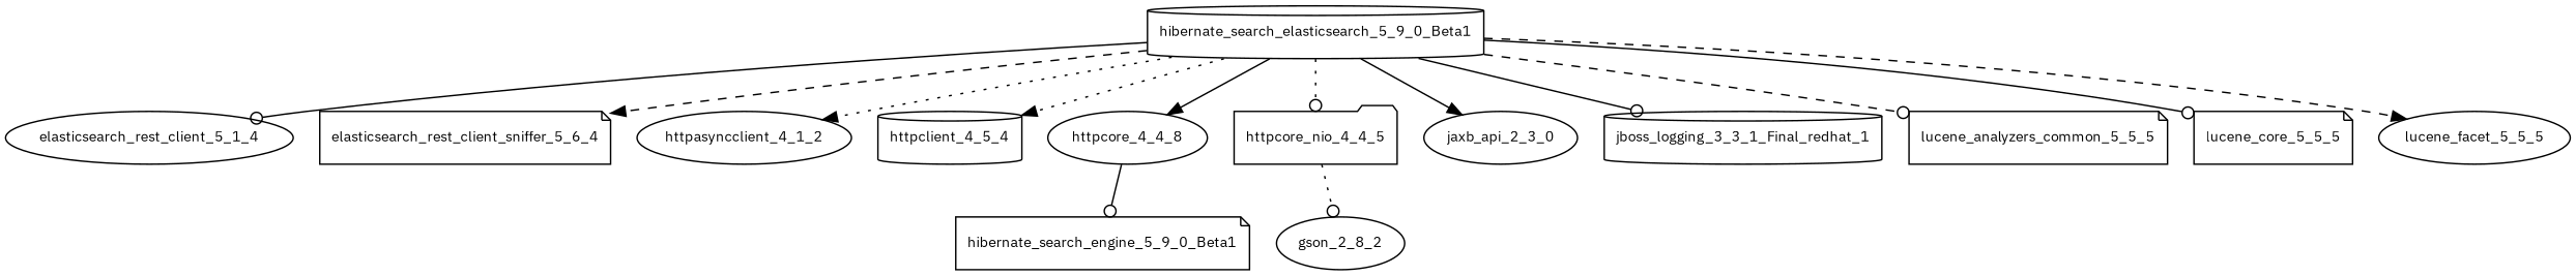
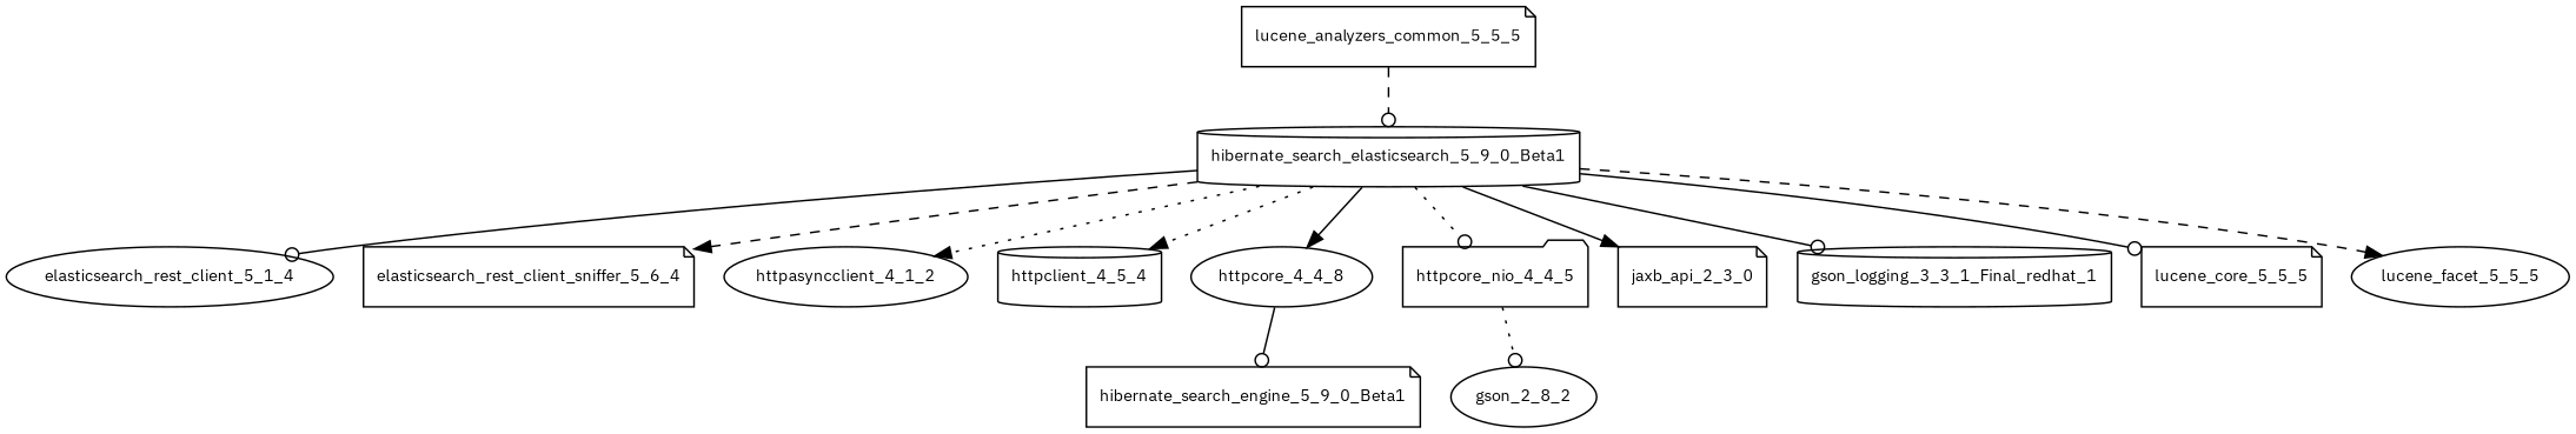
  digraph {
    fontname="IBM Plex Sans"
    node [fontname="IBM Plex Sans" fontsize=10.0 shape=ellipse]
    edge [arrowhead=odot fontname="IBM Plex Sans" style=solid]
    hibernate_search_elasticsearch_5_9_0_Beta1 [shape=cylinder]
    n2 [label=elasticsearch_rest_client_5_1_4]
    elasticsearch_rest_client_sniffer_5_6_4 [shape=note]
    httpasyncclient_4_1_2
    httpclient_4_5_4 [shape=cylinder]
    httpcore_4_4_8
    httpcore_nio_4_4_5 [shape=folder]
-   jaxb_api_2_3_0
-   jboss_logging_3_3_1_Final_redhat_1 [shape=cylinder]
+   jaxb_api_2_3_0 [shape=note]
+   jboss_logging_3_3_1_Final_redhat_1 [shape=cylinder label=gson_logging_3_3_1_Final_redhat_1]
    lucene_analyzers_common_5_5_5 [shape=note]
    lucene_core_5_5_5 [shape=note]
    lucene_facet_5_5_5
    hibernate_search_engine_5_9_0_Beta1 [shape=note]
    gson_2_8_2
    hibernate_search_elasticsearch_5_9_0_Beta1 -> n2
    hibernate_search_elasticsearch_5_9_0_Beta1 -> elasticsearch_rest_client_sniffer_5_6_4 [arrowhead=normal style=dashed]
    hibernate_search_elasticsearch_5_9_0_Beta1 -> httpasyncclient_4_1_2 [arrowhead=normal style=dotted]
    hibernate_search_elasticsearch_5_9_0_Beta1 -> httpclient_4_5_4 [arrowhead=normal style=dotted]
    hibernate_search_elasticsearch_5_9_0_Beta1 -> httpcore_4_4_8 [arrowhead=normal]
    hibernate_search_elasticsearch_5_9_0_Beta1 -> httpcore_nio_4_4_5 [style=dotted]
    hibernate_search_elasticsearch_5_9_0_Beta1 -> jaxb_api_2_3_0 [arrowhead=normal]
    hibernate_search_elasticsearch_5_9_0_Beta1 -> jboss_logging_3_3_1_Final_redhat_1
-   hibernate_search_elasticsearch_5_9_0_Beta1 -> lucene_analyzers_common_5_5_5 [style=dashed]
+   lucene_analyzers_common_5_5_5 -> hibernate_search_elasticsearch_5_9_0_Beta1 [style=dashed]
    hibernate_search_elasticsearch_5_9_0_Beta1 -> lucene_core_5_5_5
    hibernate_search_elasticsearch_5_9_0_Beta1 -> lucene_facet_5_5_5 [arrowhead=normal style=dashed]
    httpcore_4_4_8 -> hibernate_search_engine_5_9_0_Beta1
    httpcore_nio_4_4_5 -> gson_2_8_2 [style=dotted]
  }
